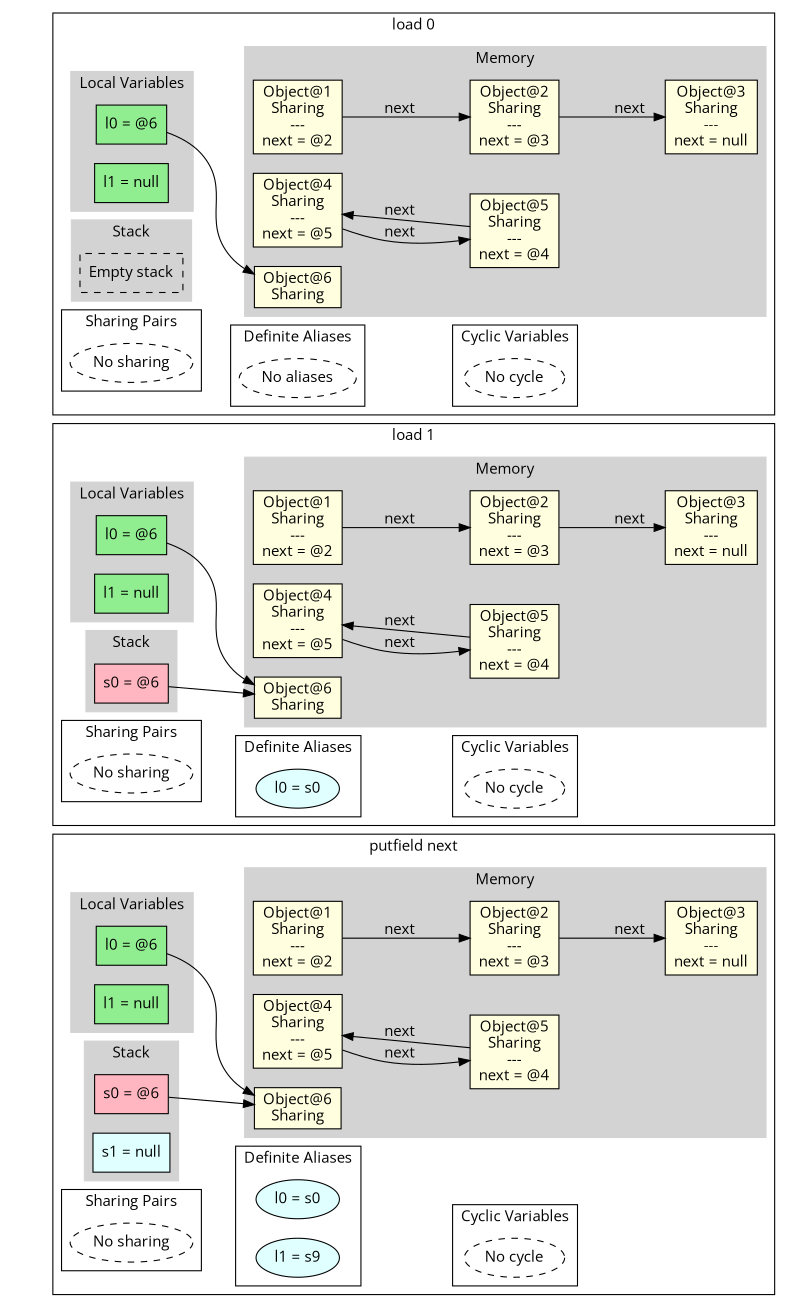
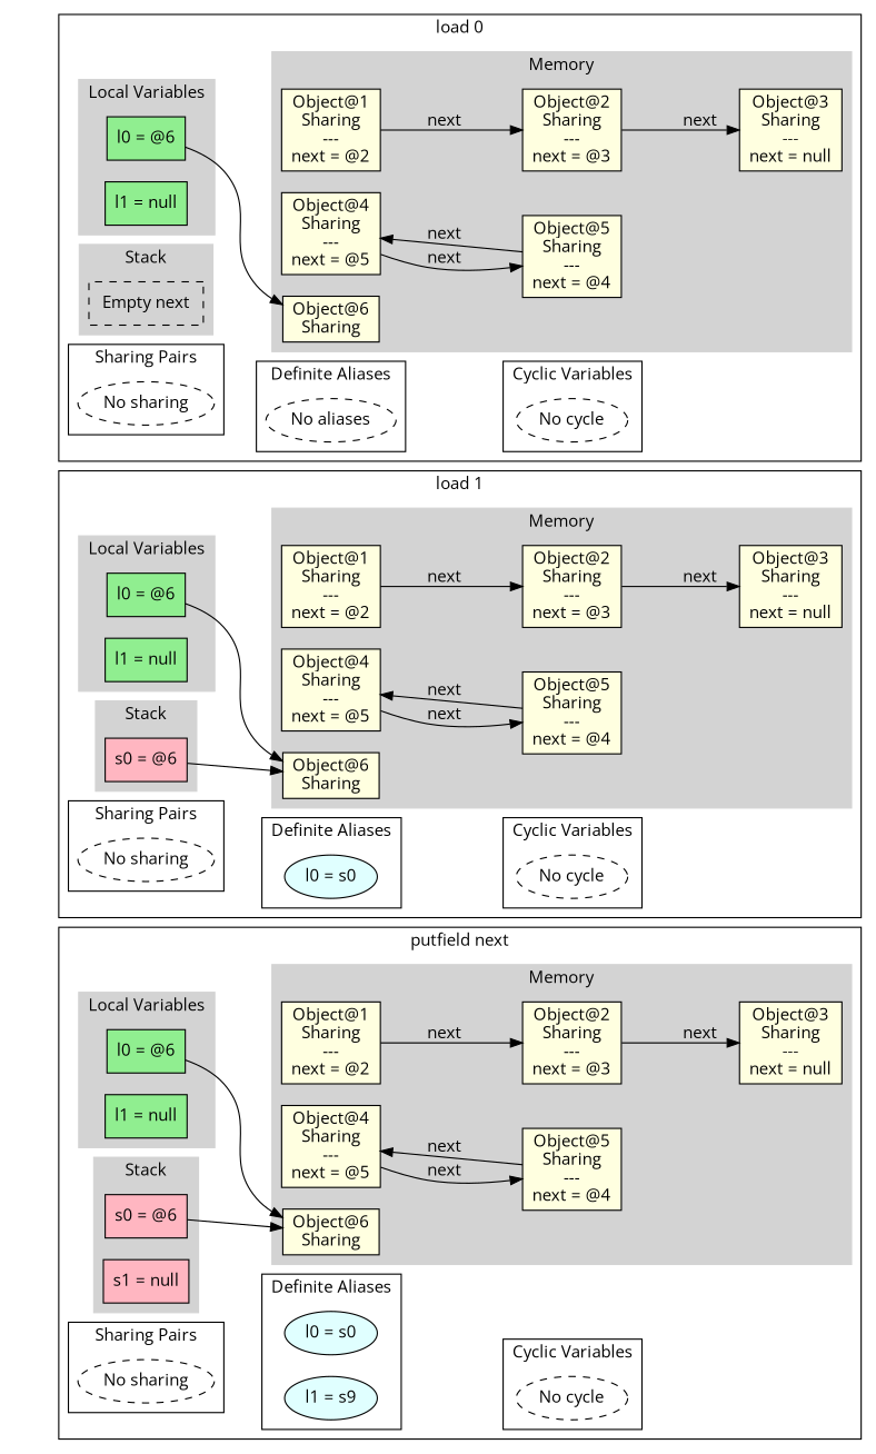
  digraph {
    anchor_start=anchor_530939368724298
    fontname="Open Sans"
    rankdir=LR
    node [fillcolor=lightyellow fontname="Open Sans" shape=box style=filled]
    edge [fontname="Open Sans"]
    anchor [fillcolor=lightblue height=0 shape=point style=invis width=0]
    n2 [fillcolor=lightgreen label="l0 = @6"]
    n3 [fillcolor=lightgreen label="l1 = null"]
-   n4 [fillcolor=white label="Empty stack" style=dashed]
+   n4 [fillcolor=white label="Empty next" style=dashed]
    n5 [label="Object@1\nSharing\n---\nnext = @2\n"]
    n6 [label="Object@2\nSharing\n---\nnext = @3\n"]
    n7 [label="Object@3\nSharing\n---\nnext = null\n"]
    n8 [label="Object@4\nSharing\n---\nnext = @5\n"]
    n9 [label="Object@5\nSharing\n---\nnext = @4\n"]
    n10 [label="Object@6\nSharing"]
    n11 [fillcolor=white label="No sharing" shape=ellipse style=dashed]
    n12 [fillcolor=white label="No aliases" shape=ellipse style=dashed]
    n13 [fillcolor=white label="No cycle" shape=ellipse style=dashed]
    anchor_530939366989788 [fillcolor=lightblue shape=point style=invis]
    n15 [fillcolor=lightgreen label="l0 = @6"]
    n16 [fillcolor=lightgreen label="l1 = null"]
    n17 [fillcolor=lightpink label="s0 = @6"]
    n18 [label="Object@1\nSharing\n---\nnext = @2\n"]
    n19 [label="Object@2\nSharing\n---\nnext = @3\n"]
    n20 [label="Object@3\nSharing\n---\nnext = null\n"]
    n21 [label="Object@4\nSharing\n---\nnext = @5\n"]
    n22 [label="Object@5\nSharing\n---\nnext = @4\n"]
    n23 [label="Object@6\nSharing"]
    n24 [fillcolor=white label="No sharing" shape=ellipse style=dashed]
    n25 [fillcolor=lightcyan label="l0 = s0" shape=ellipse]
    n26 [fillcolor=white label="No cycle" shape=ellipse style=dashed]
    anchor_530939367752826 [fillcolor=lightblue shape=point style=invis]
    n28 [fillcolor=lightgreen label="l0 = @6"]
    n29 [fillcolor=lightgreen label="l1 = null"]
    n30 [fillcolor=lightpink label="s0 = @6"]
-   n31 [fillcolor=lightcyan label="s1 = null"]
+   n31 [fillcolor=lightpink label="s1 = null"]
    n32 [label="Object@1\nSharing\n---\nnext = @2\n"]
    n33 [label="Object@2\nSharing\n---\nnext = @3\n"]
    n34 [label="Object@3\nSharing\n---\nnext = null\n"]
    n35 [label="Object@4\nSharing\n---\nnext = @5\n"]
    n36 [label="Object@5\nSharing\n---\nnext = @4\n"]
    n37 [label="Object@6\nSharing"]
    n38 [fillcolor=white label="No sharing" shape=ellipse style=dashed]
    n39 [fillcolor=lightcyan label="l0 = s0" shape=ellipse]
    n40 [fillcolor=lightcyan label="l1 = s9" shape=ellipse]
    n41 [fillcolor=white label="No cycle" shape=ellipse style=dashed]
    anchor_530939368724298 [fillcolor=lightblue shape=point style=invis]
    anchor_start [fillcolor=lightblue shape=point style=invis]
    subgraph cluster_1 {
      style=invis
      anchor
    }
    subgraph cluster_2 {
      label="load 0"
      anchor_530939366989788
      subgraph cluster_3 {
        color=lightgrey
        label="Local Variables"
        style=filled
        n2
        n3
      }
      subgraph cluster_4 {
        color=lightgrey
        label=Stack
        style=filled
        n4
      }
      subgraph cluster_5 {
        color=lightgrey
        label=Memory
        style=filled
        n5
        n6
        n7
        n8
        n9
        n10
      }
      subgraph cluster_6 {
        label="Sharing Pairs"
        n11
      }
      subgraph cluster_7 {
        label="Definite Aliases"
        n12
      }
      subgraph cluster_8 {
        label="Cyclic Variables"
        n13
      }
    }
    subgraph cluster_9 {
      label="load 1"
      anchor_530939367752826
      subgraph cluster_10 {
        color=lightgrey
        label="Local Variables"
        style=filled
        n15
        n16
      }
      subgraph cluster_11 {
        color=lightgrey
        label=Stack
        style=filled
        n17
      }
      subgraph cluster_12 {
        color=lightgrey
        label=Memory
        style=filled
        n18
        n19
        n20
        n21
        n22
        n23
      }
      subgraph cluster_13 {
        label="Sharing Pairs"
        n24
      }
      subgraph cluster_14 {
        label="Definite Aliases"
        n25
      }
      subgraph cluster_15 {
        label="Cyclic Variables"
        n26
      }
    }
    subgraph cluster_16 {
      label="putfield next"
      anchor_530939368724298
      subgraph cluster_17 {
        color=lightgrey
        label="Local Variables"
        style=filled
        n28
        n29
      }
      subgraph cluster_18 {
        color=lightgrey
        label=Stack
        style=filled
        n30
        n31
      }
      subgraph cluster_19 {
        color=lightgrey
        label=Memory
        style=filled
        n32
        n33
        n34
        n35
        n36
        n37
      }
      subgraph cluster_20 {
        label="Sharing Pairs"
        n38
      }
      subgraph cluster_21 {
        label="Definite Aliases"
        n39
        n40
      }
      subgraph cluster_22 {
        label="Cyclic Variables"
        n41
      }
    }
    n2 -> n10
    n5 -> n6 [label=next]
    n6 -> n7 [label=next]
    n8 -> n9 [label=next]
    n9 -> n8 [label=next]
    n11 -> n12 [style=invis weight=10]
    n12 -> n13 [style=invis weight=10]
    n15 -> n23
    n17 -> n23
    n18 -> n19 [label=next]
    n19 -> n20 [label=next]
    n21 -> n22 [label=next]
    n22 -> n21 [label=next]
    n24 -> n25 [style=invis weight=10]
    n25 -> n26 [style=invis weight=10]
    n28 -> n37
    n30 -> n37
    n32 -> n33 [label=next]
    n33 -> n34 [label=next]
    n35 -> n36 [label=next]
    n36 -> n35 [label=next]
    n38 -> n40 [style=invis weight=10]
    n40 -> n41 [style=invis weight=10]
    anchor_start -> anchor_530939366989788 [style=invis]
    anchor_start -> anchor_530939367752826 [style=invis]
    anchor_start -> anchor_530939368724298 [style=invis]
  }
